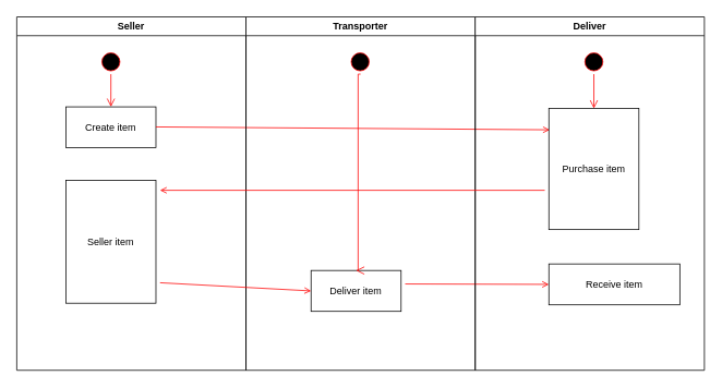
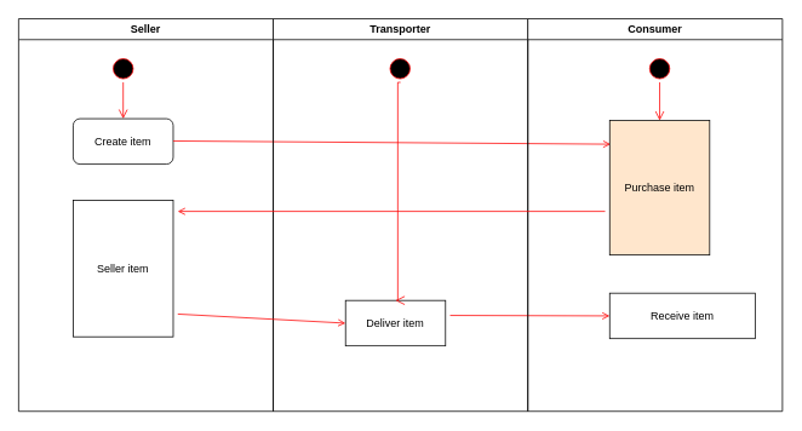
  <mxCell id="0" />
  <mxCell id="1" parent="0" />
  <mxCell id="2" value="Seller" style="swimlane;whiteSpace=wrap" parent="1" vertex="1"><mxGeometry x="20" y="20" width="280" height="432" as="geometry" /></mxCell>
  <mxCell id="3" value="" style="ellipse;shape=startState;fillColor=#000000;strokeColor=#ff0000;" parent="2" vertex="1"><mxGeometry x="100" y="40" width="30" height="30" as="geometry" /></mxCell>
  <mxCell id="4" value="" style="edgeStyle=elbowEdgeStyle;elbow=horizontal;verticalAlign=bottom;endArrow=open;endSize=8;strokeColor=#FF0000;endFill=1;rounded=0" parent="2" source="3" target="5" edge="1"><mxGeometry x="100" y="40" as="geometry"><mxPoint x="115" y="110" as="targetPoint" /></mxGeometry></mxCell>
- <mxCell id="5" value="Create item" style="" parent="2" vertex="1"><mxGeometry x="60" y="110" width="110" height="50" as="geometry" /></mxCell>
+ <mxCell id="5" value="Create item" style="rounded=1;" parent="2" vertex="1"><mxGeometry x="60" y="110" width="110" height="50" as="geometry" /></mxCell>
  <mxCell id="6" value="Seller item" style="" parent="2" vertex="1"><mxGeometry x="60" y="200" width="110" height="150" as="geometry" /></mxCell>
  <mxCell id="7" value="" style="endArrow=open;strokeColor=#FF0000;endFill=1;rounded=0;entryX=0.009;entryY=0.176;entryDx=0;entryDy=0;entryPerimeter=0;" edge="1" parent="2" target="13"><mxGeometry relative="1" as="geometry"><mxPoint x="170" y="134.5" as="sourcePoint" /><mxPoint x="300" y="134.5" as="targetPoint" /></mxGeometry></mxCell>
  <mxCell id="8" value="Transporter" style="swimlane;whiteSpace=wrap" parent="1" vertex="1"><mxGeometry x="300" y="20" width="280" height="432" as="geometry" /></mxCell>
  <mxCell id="9" value="" style="ellipse;shape=startState;fillColor=#000000;strokeColor=#ff0000;" parent="8" vertex="1"><mxGeometry x="124.5" y="40" width="30" height="30" as="geometry" /></mxCell>
  <mxCell id="10" value="Deliver item" style="" vertex="1" parent="8"><mxGeometry x="79.5" y="310" width="110" height="50" as="geometry" /></mxCell>
  <mxCell id="11" value="" style="endArrow=open;strokeColor=#FF0000;endFill=1;rounded=0;entryX=0;entryY=0.5;entryDx=0;entryDy=0;" edge="1" parent="8" target="16"><mxGeometry relative="1" as="geometry"><mxPoint x="194.5" y="326.5" as="sourcePoint" /><mxPoint x="384.5" y="326.5" as="targetPoint" /></mxGeometry></mxCell>
- <mxCell id="12" value="Deliver" style="swimlane;whiteSpace=wrap" parent="1" vertex="1"><mxGeometry x="580" y="20" width="280" height="432" as="geometry" /></mxCell>
- <mxCell id="13" value="Purchase item" style="" parent="12" vertex="1"><mxGeometry x="90" y="112" width="110" height="148" as="geometry" /></mxCell>
+ <mxCell id="12" value="Consumer" style="swimlane;whiteSpace=wrap" parent="1" vertex="1"><mxGeometry x="580" y="20" width="280" height="432" as="geometry" /></mxCell>
+ <mxCell id="13" value="Purchase item" style="fillColor=#ffe6cc;" parent="12" vertex="1"><mxGeometry x="90" y="112" width="110" height="148" as="geometry" /></mxCell>
  <mxCell id="14" value="" style="ellipse;shape=startState;fillColor=#000000;strokeColor=#ff0000;" vertex="1" parent="12"><mxGeometry x="130" y="40" width="30" height="30" as="geometry" /></mxCell>
  <mxCell id="15" value="" style="edgeStyle=elbowEdgeStyle;elbow=horizontal;verticalAlign=bottom;endArrow=open;endSize=8;strokeColor=#FF0000;endFill=1;rounded=0;exitX=0.5;exitY=1;exitDx=0;exitDy=0;" edge="1" parent="12" source="14"><mxGeometry x="-34.5" y="-88" as="geometry"><mxPoint x="145.5" y="112" as="targetPoint" /><mxPoint x="145.5" y="72" as="sourcePoint" /></mxGeometry></mxCell>
  <mxCell id="16" value="Receive item" style="" parent="12" vertex="1"><mxGeometry x="90" y="302" width="160" height="50" as="geometry" /></mxCell>
  <mxCell id="17" value="" style="endArrow=open;strokeColor=#FF0000;endFill=1;rounded=0;" edge="1" parent="1"><mxGeometry relative="1" as="geometry"><mxPoint x="665" y="232" as="sourcePoint" /><mxPoint x="195" y="232" as="targetPoint" /></mxGeometry></mxCell>
  <mxCell id="18" value="" style="endArrow=open;strokeColor=#FF0000;endFill=1;rounded=0;entryX=0;entryY=0.5;entryDx=0;entryDy=0;" edge="1" parent="1" target="10"><mxGeometry relative="1" as="geometry"><mxPoint x="195" y="345" as="sourcePoint" /><mxPoint x="915.5" y="463.5" as="targetPoint" /></mxGeometry></mxCell>
  <mxCell id="19" value="" style="edgeStyle=elbowEdgeStyle;elbow=horizontal;verticalAlign=bottom;endArrow=open;endSize=8;strokeColor=#FF0000;endFill=1;rounded=0;exitX=0.5;exitY=1;exitDx=0;exitDy=0;entryX=0.5;entryY=0;entryDx=0;entryDy=0;" edge="1" parent="1" target="10"><mxGeometry x="-319.5" y="-88" as="geometry"><mxPoint x="440.5" y="132" as="targetPoint" /><mxPoint x="440" y="90" as="sourcePoint" /></mxGeometry></mxCell>
